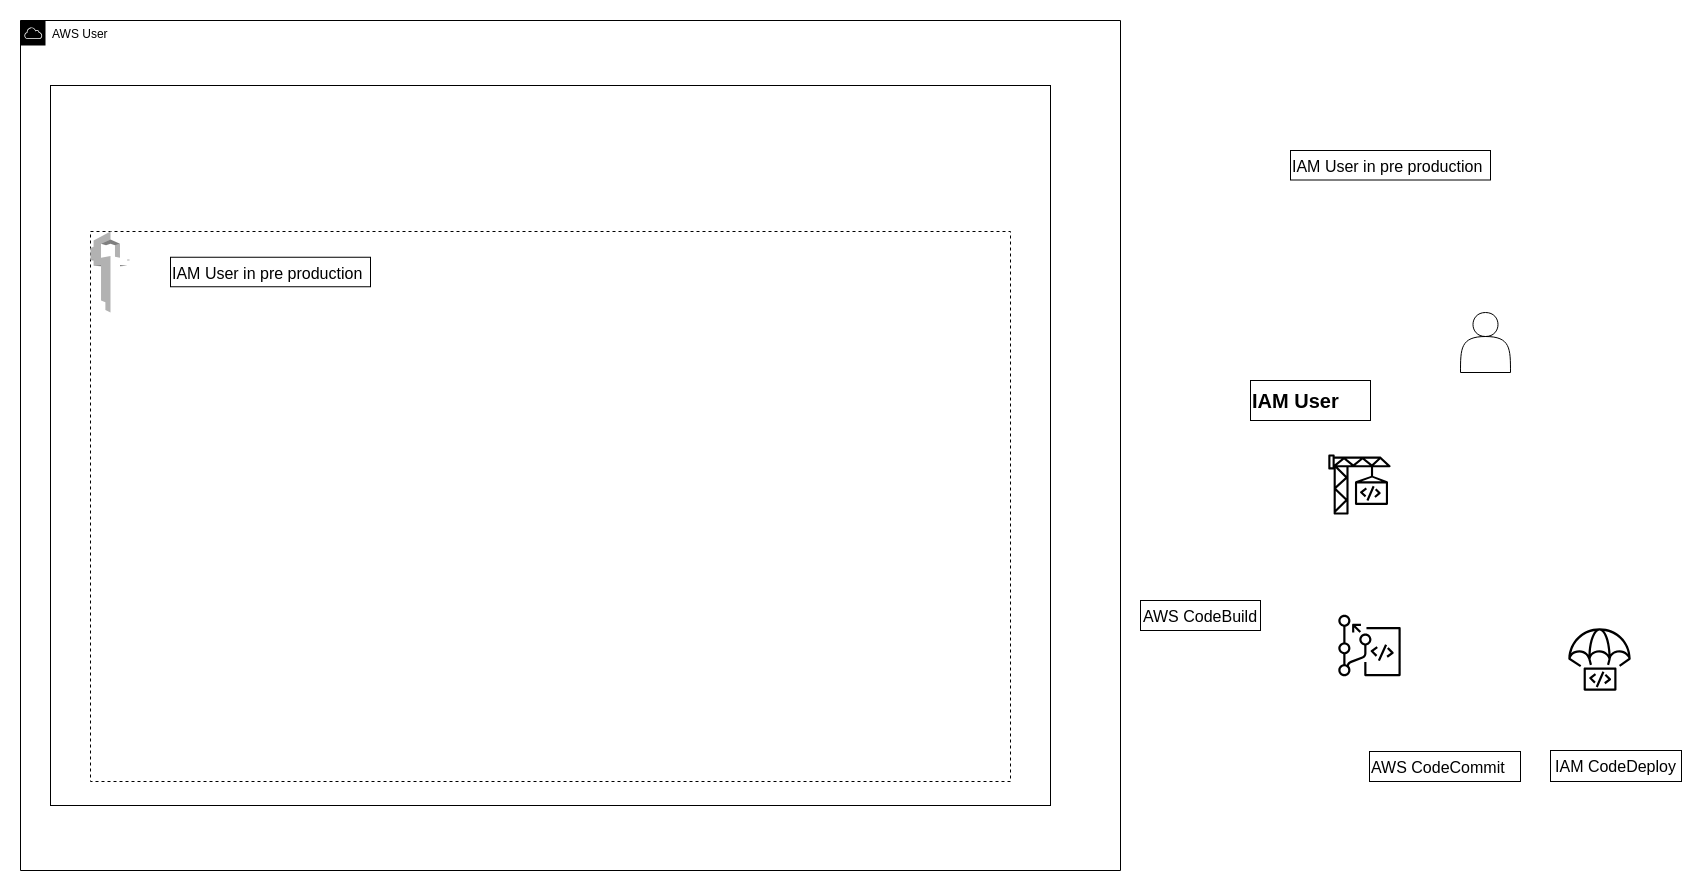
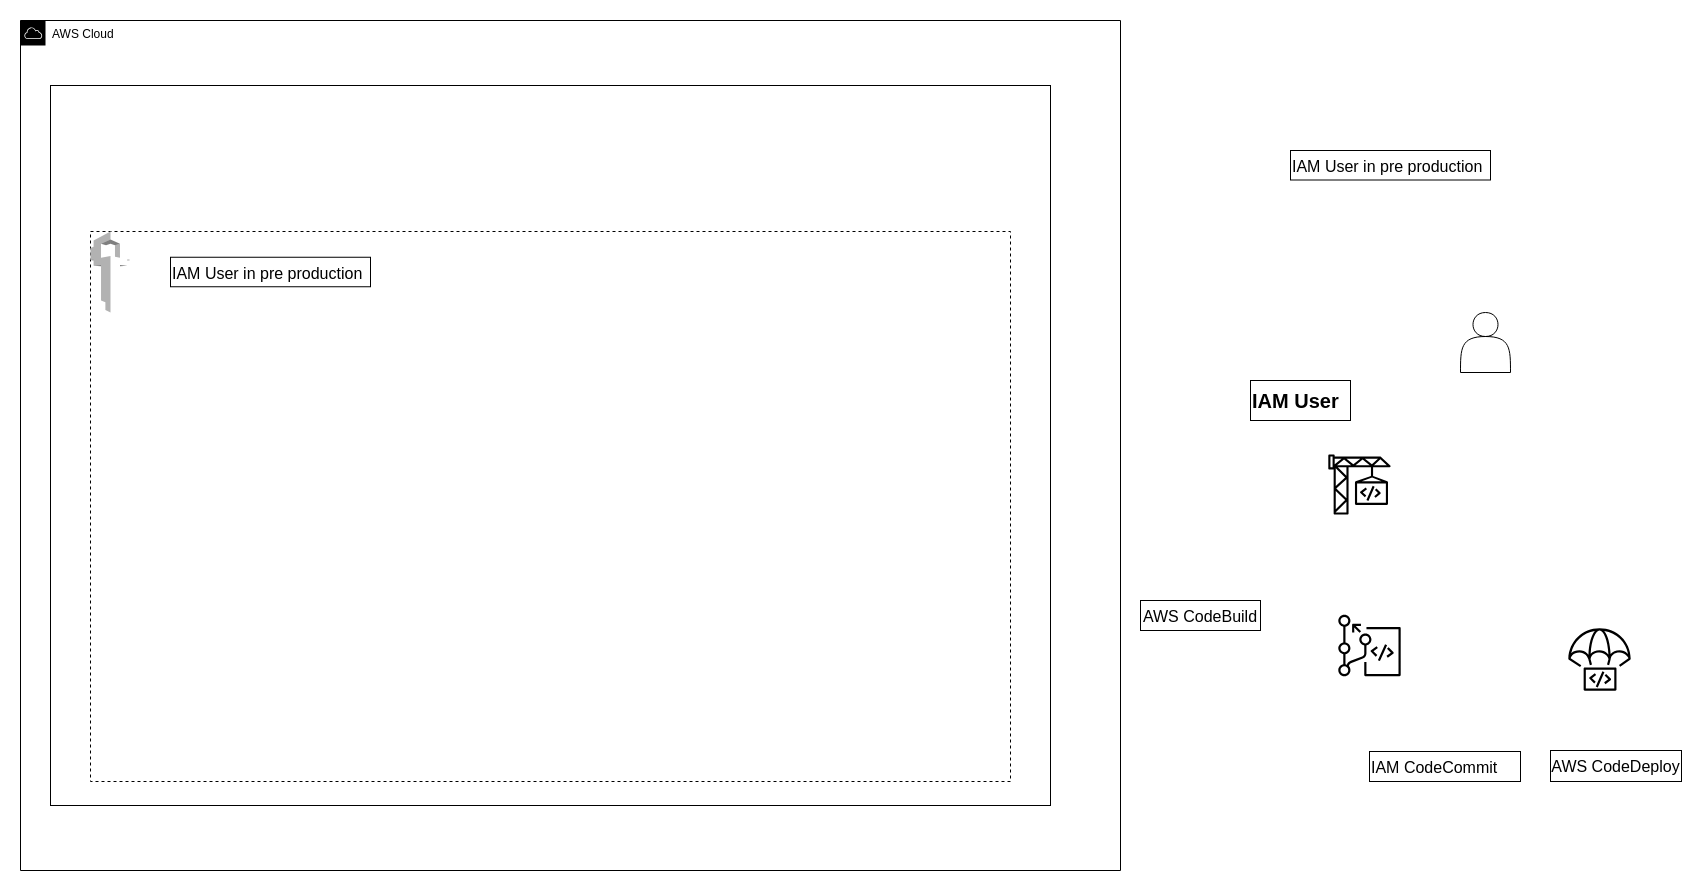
  <mxCell id="0" />
  <mxCell id="1" parent="0" />
- <mxCell id="2" value="AWS User" style="sketch=0;outlineConnect=0;html=1;whiteSpace=wrap;fontSize=12;fontStyle=0;shape=mxgraph.aws4.group;grIcon=mxgraph.aws4.group_aws_cloud;fillColor=none;verticalAlign=top;align=left;spacingLeft=30;dashed=0;labelBackgroundColor=none;" vertex="1" parent="1"><mxGeometry width="1100" height="850" as="geometry" x="20" y="20" /></mxCell>
+ <mxCell id="2" value="AWS Cloud" style="sketch=0;outlineConnect=0;html=1;whiteSpace=wrap;fontSize=12;fontStyle=0;shape=mxgraph.aws4.group;grIcon=mxgraph.aws4.group_aws_cloud;fillColor=none;verticalAlign=top;align=left;spacingLeft=30;dashed=0;labelBackgroundColor=none;" vertex="1" parent="1"><mxGeometry width="1100" height="850" as="geometry" x="20" y="20" /></mxCell>
  <mxCell id="3" value="" style="rounded=0;whiteSpace=wrap;html=1;labelBackgroundColor=none;" vertex="1" parent="1"><mxGeometry x="50" y="85" width="1000" height="720" as="geometry" /></mxCell>
  <mxCell id="4" value="IAM User in pre production" style="whiteSpace=wrap;html=1;verticalAlign=top;dashed=0;fontSize=16;align=left;labelBackgroundColor=none;" vertex="1" parent="1"><mxGeometry x="1290" y="150" width="200" height="29.5" as="geometry" /></mxCell>
  <mxCell id="5" value="" style="shape=actor;whiteSpace=wrap;html=1;labelBackgroundColor=none;" vertex="1" parent="1"><mxGeometry x="1460" y="312" width="50" height="60" as="geometry" /></mxCell>
- <mxCell id="6" value="IAM User" style="whiteSpace=wrap;html=1;fontSize=20;align=left;fontStyle=1;labelBackgroundColor=none;" vertex="1" parent="1"><mxGeometry x="1250" y="380" width="120" height="40" as="geometry" /></mxCell>
+ <mxCell id="6" value="IAM User" style="whiteSpace=wrap;html=1;fontSize=20;align=left;fontStyle=1;labelBackgroundColor=none;" vertex="1" parent="1"><mxGeometry x="1250" y="380" width="100" height="40" as="geometry" /></mxCell>
  <mxCell id="7" value="" style="sketch=0;points=[[0,0,0],[0.25,0,0],[0.5,0,0],[0.75,0,0],[1,0,0],[0,1,0],[0.25,1,0],[0.5,1,0],[0.75,1,0],[1,1,0],[0,0.25,0],[0,0.5,0],[0,0.75,0],[1,0.25,0],[1,0.5,0],[1,0.75,0]];outlineConnect=0;dashed=0;verticalLabelPosition=bottom;verticalAlign=top;align=center;html=1;fontSize=12;fontStyle=0;aspect=fixed;shape=mxgraph.aws4.resourceIcon;resIcon=mxgraph.aws4.codecommit;labelBackgroundColor=none;" vertex="1" parent="1"><mxGeometry x="1330" y="606" width="78" height="78" as="geometry" /></mxCell>
- <mxCell id="8" value="AWS CodeCommit" style="whiteSpace=wrap;html=1;verticalAlign=top;sketch=0;dashed=0;fontStyle=0;labelBackgroundColor=none;align=left;fontSize=16;" vertex="1" parent="1"><mxGeometry x="1369" y="751" width="151" height="30" as="geometry" /></mxCell>
+ <mxCell id="8" value="IAM CodeCommit" style="whiteSpace=wrap;html=1;verticalAlign=top;sketch=0;dashed=0;fontStyle=0;labelBackgroundColor=none;align=left;fontSize=16;" vertex="1" parent="1"><mxGeometry x="1369" y="751" width="151" height="30" as="geometry" /></mxCell>
  <mxCell id="9" value="AWS CodeBuild" style="whiteSpace=wrap;html=1;verticalAlign=top;sketch=0;dashed=0;fontStyle=0;labelBackgroundColor=none;fontSize=16;" vertex="1" parent="1"><mxGeometry x="1140" y="600" width="120" height="30" as="geometry" /></mxCell>
  <mxCell id="10" value="" style="sketch=0;points=[[0,0,0],[0.25,0,0],[0.5,0,0],[0.75,0,0],[1,0,0],[0,1,0],[0.25,1,0],[0.5,1,0],[0.75,1,0],[1,1,0],[0,0.25,0],[0,0.5,0],[0,0.75,0],[1,0.25,0],[1,0.5,0],[1,0.75,0]];outlineConnect=0;dashed=0;verticalLabelPosition=bottom;verticalAlign=top;align=center;html=1;fontSize=12;fontStyle=0;aspect=fixed;shape=mxgraph.aws4.resourceIcon;resIcon=mxgraph.aws4.codedeploy;labelBackgroundColor=none;" vertex="1" parent="1"><mxGeometry x="1560" y="620" width="78" height="78" as="geometry" /></mxCell>
- <mxCell id="11" value="IAM CodeDeploy" style="whiteSpace=wrap;html=1;verticalAlign=top;sketch=0;dashed=0;fontStyle=0;labelBackgroundColor=none;fontSize=16;" vertex="1" parent="1"><mxGeometry x="1550" y="750" width="131" height="31" as="geometry" /></mxCell>
+ <mxCell id="11" value="AWS CodeDeploy" style="whiteSpace=wrap;html=1;verticalAlign=top;sketch=0;dashed=0;fontStyle=0;labelBackgroundColor=none;fontSize=16;" vertex="1" parent="1"><mxGeometry x="1550" y="750" width="131" height="31" as="geometry" /></mxCell>
  <mxCell id="12" value="" style="rounded=0;whiteSpace=wrap;html=1;dashed=1;" vertex="1" parent="1"><mxGeometry x="90" y="231" width="920" height="550" as="geometry" /></mxCell>
  <mxCell id="13" value="" style="outlineConnect=0;dashed=0;verticalLabelPosition=bottom;verticalAlign=top;align=center;html=1;shape=mxgraph.aws3.iam;labelBackgroundColor=none;" vertex="1" parent="1"><mxGeometry x="90" y="231" width="40" height="81" as="geometry" /></mxCell>
  <mxCell id="14" value="IAM User in pre production" style="whiteSpace=wrap;html=1;verticalAlign=top;dashed=0;fontSize=16;align=left;labelBackgroundColor=none;" vertex="1" parent="1"><mxGeometry x="170" y="256.75" width="200" height="29.5" as="geometry" /></mxCell>
  <mxCell id="15" value="" style="sketch=0;points=[[0,0,0],[0.25,0,0],[0.5,0,0],[0.75,0,0],[1,0,0],[0,1,0],[0.25,1,0],[0.5,1,0],[0.75,1,0],[1,1,0],[0,0.25,0],[0,0.5,0],[0,0.75,0],[1,0.25,0],[1,0.5,0],[1,0.75,0]];outlineConnect=0;dashed=0;verticalLabelPosition=bottom;verticalAlign=top;align=center;html=1;fontSize=12;fontStyle=0;aspect=fixed;shape=mxgraph.aws4.resourceIcon;resIcon=mxgraph.aws4.codebuild;labelBackgroundColor=none;" vertex="1" parent="1"><mxGeometry x="1320" y="445" width="78" height="78" as="geometry" /></mxCell>
